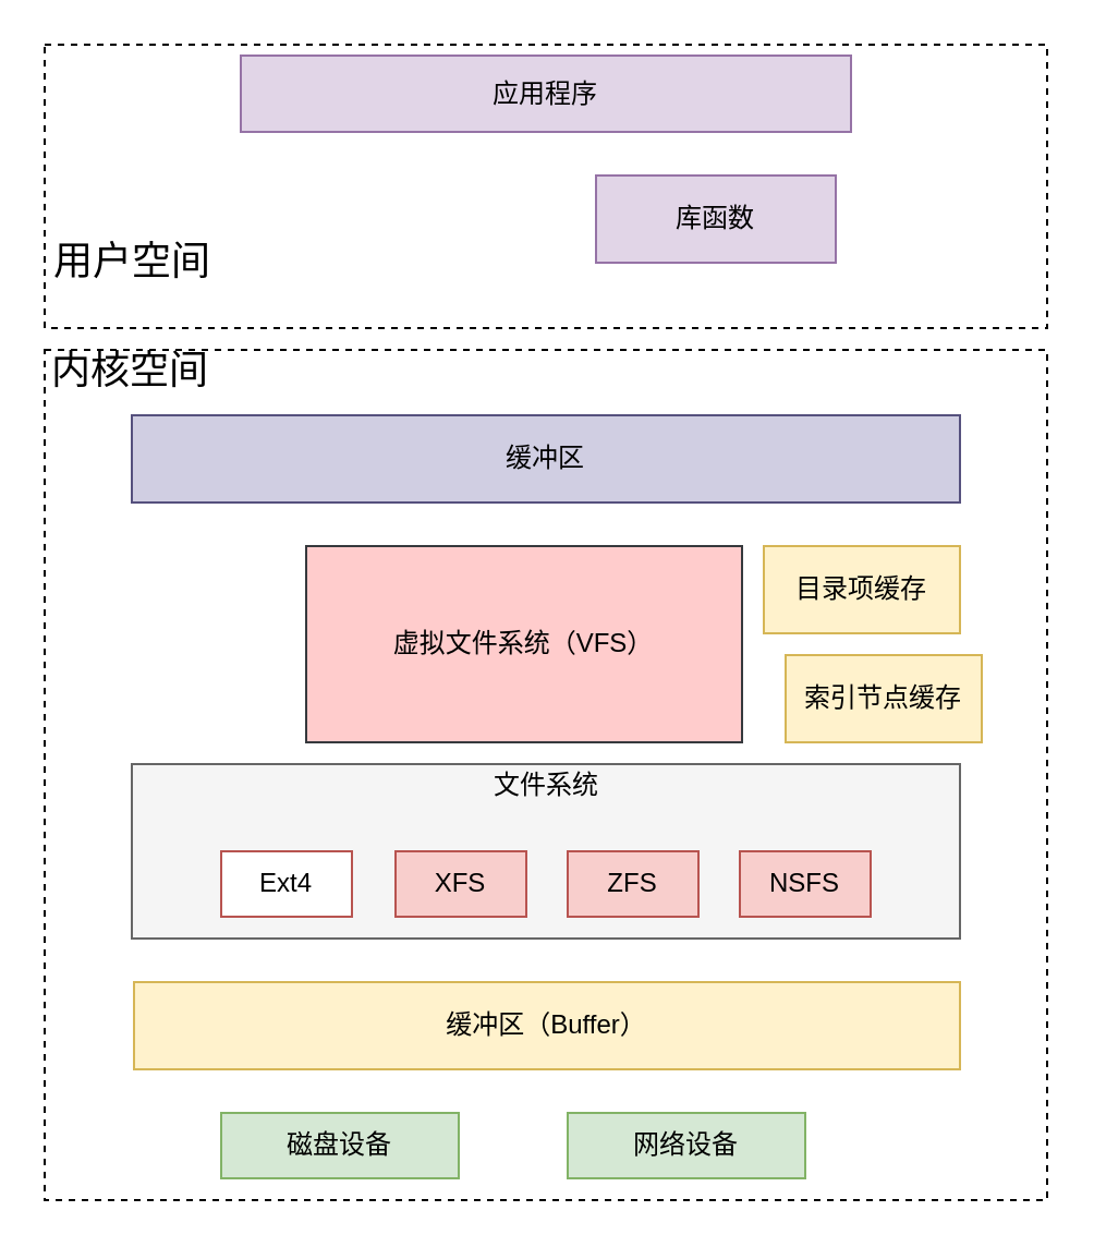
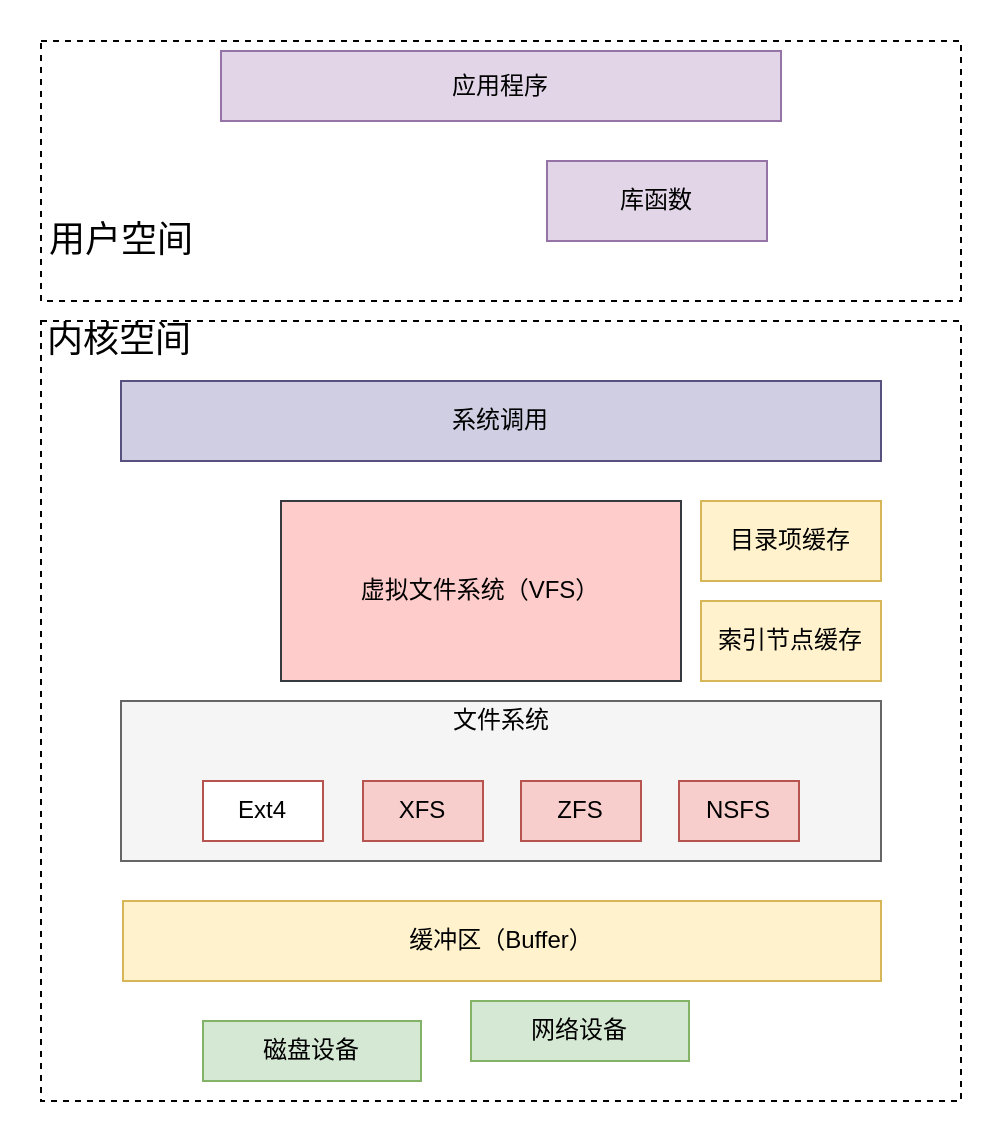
  <mxCell id="0" />
  <mxCell id="1" parent="0" />
  <mxCell id="2" value="" style="rounded=0;whiteSpace=wrap;html=1;dashed=1;strokeWidth=1;perimeterSpacing=4;shadow=0;comic=0;glass=0;" vertex="1" parent="1"><mxGeometry x="20" y="20" width="460" height="130" as="geometry" /></mxCell>
  <mxCell id="3" value="" style="rounded=0;whiteSpace=wrap;html=1;shadow=0;glass=0;dashed=1;comic=0;strokeWidth=1;" vertex="1" parent="1"><mxGeometry x="20" y="160" width="460" height="390" as="geometry" /></mxCell>
  <mxCell id="4" value="应用程序" style="rounded=0;whiteSpace=wrap;html=1;shadow=0;glass=0;comic=0;strokeWidth=1;fillColor=#e1d5e7;strokeColor=#9673a6;" vertex="1" parent="1"><mxGeometry x="110" y="25" width="280" height="35" as="geometry" /></mxCell>
  <mxCell id="5" value="库函数" style="rounded=0;whiteSpace=wrap;html=1;shadow=0;glass=0;comic=0;strokeWidth=1;fillColor=#e1d5e7;strokeColor=#9673a6;" vertex="1" parent="1"><mxGeometry x="273" y="80" width="110" height="40" as="geometry" /></mxCell>
- <mxCell id="6" value="缓冲区" style="rounded=1;whiteSpace=wrap;html=1;shadow=0;glass=0;comic=0;strokeWidth=1;fillColor=#d0cee2;arcSize=0;strokeColor=#56517e;" vertex="1" parent="1"><mxGeometry x="60" y="190" width="380" height="40" as="geometry" /></mxCell>
+ <mxCell id="6" value="系统调用" style="rounded=1;whiteSpace=wrap;html=1;shadow=0;glass=0;comic=0;strokeWidth=1;fillColor=#d0cee2;arcSize=0;strokeColor=#56517e;" vertex="1" parent="1"><mxGeometry x="60" y="190" width="380" height="40" as="geometry" /></mxCell>
  <mxCell id="7" value="虚拟文件系统（VFS）" style="rounded=0;whiteSpace=wrap;html=1;shadow=0;glass=0;comic=0;strokeWidth=1;fillColor=#ffcccc;strokeColor=#36393d;" vertex="1" parent="1"><mxGeometry x="140" y="250" width="200" height="90" as="geometry" /></mxCell>
  <mxCell id="8" value="目录项缓存" style="rounded=0;whiteSpace=wrap;html=1;shadow=0;glass=0;comic=0;strokeWidth=1;fillColor=#fff2cc;strokeColor=#d6b656;" vertex="1" parent="1"><mxGeometry x="350" y="250" width="90" height="40" as="geometry" /></mxCell>
- <mxCell id="9" value="索引节点缓存" style="rounded=0;whiteSpace=wrap;html=1;shadow=0;glass=0;comic=0;strokeWidth=1;fillColor=#fff2cc;strokeColor=#d6b656;" vertex="1" parent="1"><mxGeometry x="360" y="300" width="90" height="40" as="geometry" /></mxCell>
+ <mxCell id="9" value="索引节点缓存" style="rounded=0;whiteSpace=wrap;html=1;shadow=0;glass=0;comic=0;strokeWidth=1;fillColor=#fff2cc;strokeColor=#d6b656;" vertex="1" parent="1"><mxGeometry x="350" y="300" width="90" height="40" as="geometry" /></mxCell>
  <mxCell id="10" value="" style="rounded=0;whiteSpace=wrap;html=1;shadow=0;glass=0;comic=0;strokeWidth=1;fillColor=#f5f5f5;strokeColor=#666666;fontColor=#333333;" vertex="1" parent="1"><mxGeometry x="60" y="350" width="380" height="80" as="geometry" /></mxCell>
  <mxCell id="11" value="Ext4" style="rounded=0;whiteSpace=wrap;html=1;shadow=0;glass=0;comic=0;strokeWidth=1;fillColor=#ffffff;strokeColor=#b85450;" vertex="1" parent="1"><mxGeometry x="101" y="390" width="60" height="30" as="geometry" /></mxCell>
  <mxCell id="12" value="XFS" style="rounded=0;whiteSpace=wrap;html=1;shadow=0;glass=0;comic=0;strokeWidth=1;fillColor=#f8cecc;strokeColor=#b85450;" vertex="1" parent="1"><mxGeometry x="181" y="390" width="60" height="30" as="geometry" /></mxCell>
  <mxCell id="13" value="NSFS" style="rounded=0;whiteSpace=wrap;html=1;shadow=0;glass=0;comic=0;strokeWidth=1;fillColor=#f8cecc;strokeColor=#b85450;" vertex="1" parent="1"><mxGeometry x="339" y="390" width="60" height="30" as="geometry" /></mxCell>
  <mxCell id="14" value="ZFS" style="rounded=0;whiteSpace=wrap;html=1;shadow=0;glass=0;comic=0;strokeWidth=1;fillColor=#f8cecc;strokeColor=#b85450;" vertex="1" parent="1"><mxGeometry x="260" y="390" width="60" height="30" as="geometry" /></mxCell>
  <mxCell id="15" value="缓冲区（Buffer）" style="rounded=0;whiteSpace=wrap;html=1;shadow=0;glass=0;comic=0;strokeWidth=1;fillColor=#fff2cc;strokeColor=#d6b656;" vertex="1" parent="1"><mxGeometry x="61" y="450" width="379" height="40" as="geometry" /></mxCell>
  <mxCell id="16" value="磁盘设备" style="rounded=0;whiteSpace=wrap;html=1;shadow=0;glass=0;comic=0;strokeWidth=1;fillColor=#d5e8d4;strokeColor=#82b366;" vertex="1" parent="1"><mxGeometry x="101" y="510" width="109" height="30" as="geometry" /></mxCell>
- <mxCell id="17" value="网络设备" style="rounded=0;whiteSpace=wrap;html=1;shadow=0;glass=0;comic=0;strokeWidth=1;fillColor=#d5e8d4;strokeColor=#82b366;" vertex="1" parent="1"><mxGeometry x="260" y="510" width="109" height="30" as="geometry" /></mxCell>
+ <mxCell id="17" value="网络设备" style="rounded=0;whiteSpace=wrap;html=1;shadow=0;glass=0;comic=0;strokeWidth=1;fillColor=#d5e8d4;strokeColor=#82b366;" vertex="1" parent="1"><mxGeometry x="235" y="500" width="109" height="30" as="geometry" /></mxCell>
  <mxCell id="18" value="文件系统" style="text;html=1;strokeColor=none;fillColor=none;align=center;verticalAlign=middle;whiteSpace=wrap;rounded=0;shadow=0;glass=0;comic=0;" vertex="1" parent="1"><mxGeometry x="211" y="350" width="79" height="20" as="geometry" /></mxCell>
  <mxCell id="19" value="用户空间" style="text;html=1;strokeColor=none;fillColor=none;align=center;verticalAlign=middle;whiteSpace=wrap;rounded=0;shadow=0;glass=0;comic=0;fontSize=18;" vertex="1" parent="1"><mxGeometry x="21" y="110" width="79" height="20" as="geometry" /></mxCell>
  <mxCell id="20" value="内核空间" style="text;html=1;strokeColor=none;fillColor=none;align=center;verticalAlign=middle;whiteSpace=wrap;rounded=0;shadow=0;glass=0;comic=0;fontSize=18;" vertex="1" parent="1"><mxGeometry x="20" y="160" width="79" height="20" as="geometry" /></mxCell>
